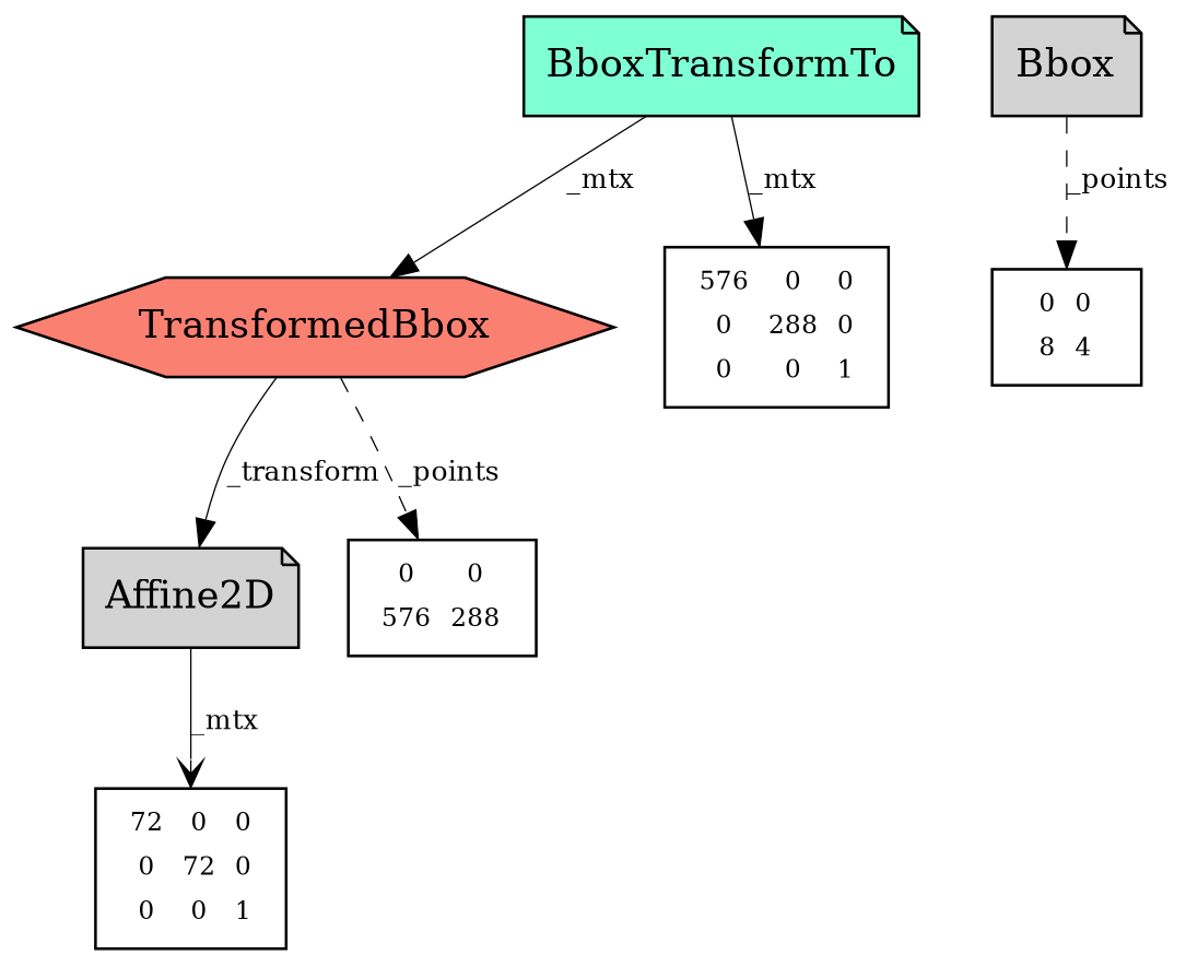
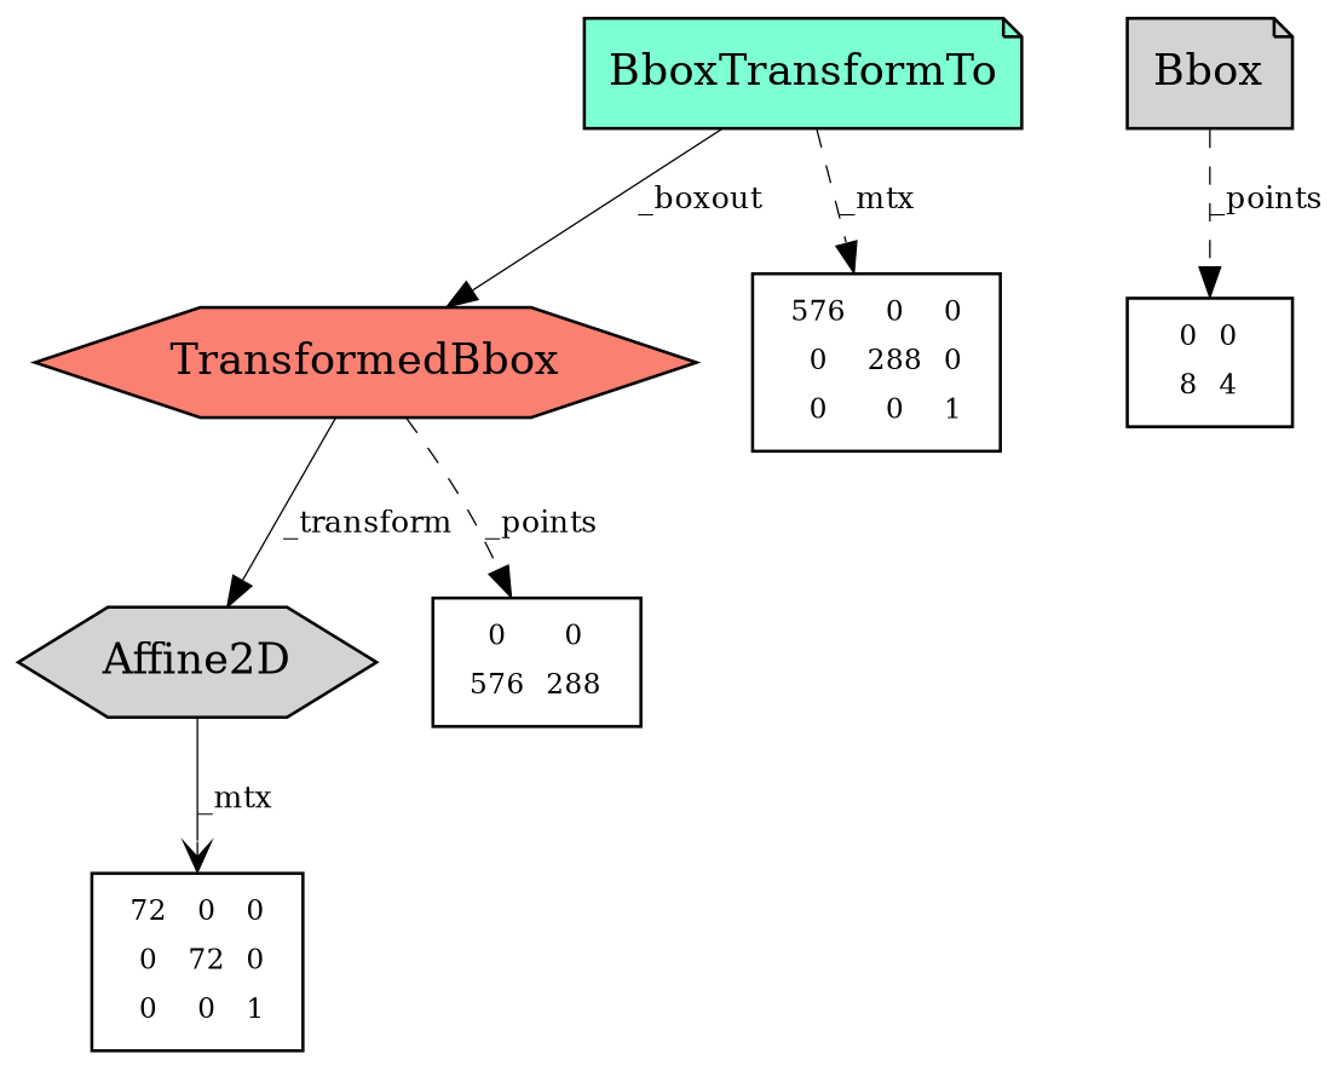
  digraph {
    rankdir=TB
    node [fillcolor=white shape=record style=filled]
    edge [arrowhead=normal fontsize=10 penwidth=0.5 style=bold]
    n1 [fillcolor=aquamarine label=BboxTransformTo shape=note]
    n2 [fillcolor=salmon label=TransformedBbox shape=hexagon]
    n3 [fontsize=9 label=<<table border="0"><tr><td>576</td><td>0</td><td>0</td></tr><tr><td>0</td><td>288</td><td>0</td></tr><tr><td>0</td><td>0</td><td>1</td></tr></table>>]
-   n4 [fillcolor=lightgrey label=Affine2D shape=note]
+   n4 [fillcolor=lightgrey label=Affine2D shape=hexagon]
    n5 [fontsize=9 label=<<table border="0"><tr><td>0</td><td>0</td></tr><tr><td>576</td><td>288</td></tr></table>>]
    n6 [fillcolor=lightgrey label=Bbox shape=note]
    n7 [fontsize=9 label=<<table border="0"><tr><td>0</td><td>0</td></tr><tr><td>8</td><td>4</td></tr></table>>]
    n8 [fontsize=9 label=<<table border="0"><tr><td>72</td><td>0</td><td>0</td></tr><tr><td>0</td><td>72</td><td>0</td></tr><tr><td>0</td><td>0</td><td>1</td></tr></table>>]
-   n1 -> n2 [label=_mtx]
-   n1 -> n3 [label=_mtx]
+   n1 -> n2 [label=_boxout]
+   n1 -> n3 [label=_mtx style=dashed]
    n2 -> n4 [label=_transform]
    n2 -> n5 [label=_points style=dashed]
    n4 -> n8 [arrowhead=vee label=_mtx]
    n6 -> n7 [label=_points style=dashed]
  }
